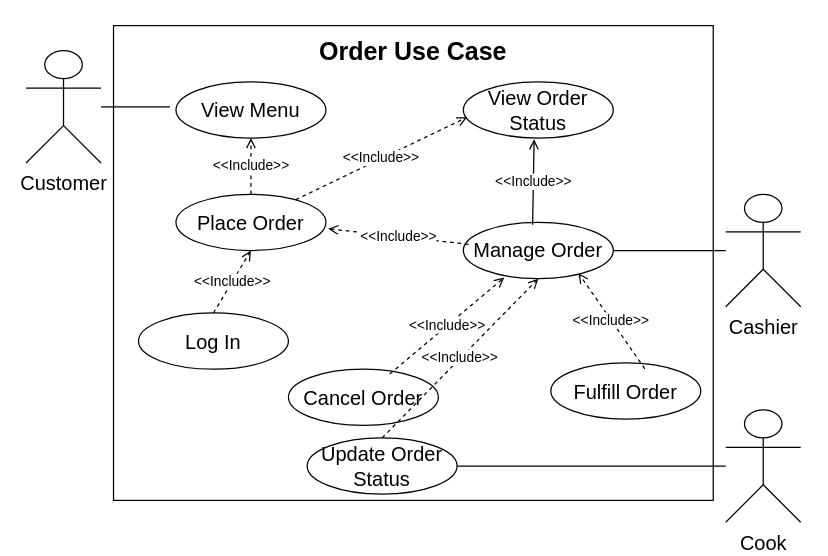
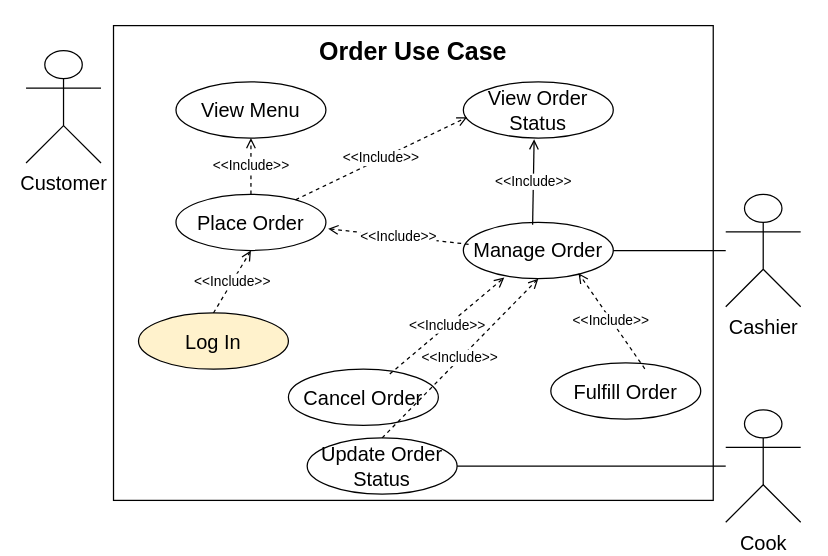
  <mxCell id="0" />
  <mxCell id="1" parent="0" />
  <mxCell id="2" value="" style="rounded=0;whiteSpace=wrap;html=1;" vertex="1" parent="1"><mxGeometry x="90" y="20" width="480" height="380" as="geometry" /></mxCell>
  <mxCell id="3" value="&lt;font style=&quot;font-size: 20px&quot;&gt;Order Use Case&lt;br&gt;&lt;/font&gt;" style="text;html=1;strokeColor=none;fillColor=none;align=center;verticalAlign=middle;whiteSpace=wrap;rounded=0;fontStyle=1" vertex="1" parent="1"><mxGeometry x="251.25" y="30" width="157.5" height="20" as="geometry" /></mxCell>
- <mxCell id="4" style="edgeStyle=orthogonalEdgeStyle;rounded=0;orthogonalLoop=1;jettySize=auto;html=1;entryX=-0.04;entryY=0.445;entryDx=0;entryDy=0;entryPerimeter=0;endArrow=none;endFill=0;" edge="1" parent="1" source="5" target="6"><mxGeometry relative="1" as="geometry" /></mxCell>
  <mxCell id="5" value="&lt;font style=&quot;font-size: 16px&quot;&gt;Customer&lt;/font&gt;" style="shape=umlActor;verticalLabelPosition=bottom;verticalAlign=top;html=1;outlineConnect=0;" vertex="1" parent="1"><mxGeometry x="20" y="40" width="60" height="90" as="geometry" /></mxCell>
  <mxCell id="6" value="&lt;font style=&quot;font-size: 16px&quot;&gt;View Menu&lt;/font&gt;" style="ellipse;whiteSpace=wrap;html=1;" vertex="1" parent="1"><mxGeometry x="140" y="65" width="120" height="45" as="geometry" /></mxCell>
  <mxCell id="7" style="edgeStyle=orthogonalEdgeStyle;rounded=0;orthogonalLoop=1;jettySize=auto;html=1;entryX=1;entryY=0.5;entryDx=0;entryDy=0;endArrow=none;endFill=0;" edge="1" parent="1" source="8" target="14"><mxGeometry relative="1" as="geometry" /></mxCell>
  <mxCell id="8" value="&lt;font style=&quot;font-size: 16px&quot;&gt;Cook&lt;/font&gt;" style="shape=umlActor;verticalLabelPosition=bottom;verticalAlign=top;html=1;outlineConnect=0;" vertex="1" parent="1"><mxGeometry x="580" y="327.5" width="60" height="90" as="geometry" /></mxCell>
- <mxCell id="9" value="&lt;font style=&quot;font-size: 16px&quot;&gt;Log In&lt;/font&gt;" style="ellipse;whiteSpace=wrap;html=1;" vertex="1" parent="1"><mxGeometry x="110" y="250" width="120" height="45" as="geometry" /></mxCell>
+ <mxCell id="9" value="&lt;font style=&quot;font-size: 16px&quot;&gt;Log In&lt;/font&gt;" style="ellipse;whiteSpace=wrap;html=1;fillColor=#fff2cc;" vertex="1" parent="1"><mxGeometry x="110" y="250" width="120" height="45" as="geometry" /></mxCell>
  <mxCell id="10" value="&amp;lt;&amp;lt;Include&amp;gt;&amp;gt;" style="edgeStyle=orthogonalEdgeStyle;rounded=0;orthogonalLoop=1;jettySize=auto;html=1;exitX=0.5;exitY=0;exitDx=0;exitDy=0;entryX=0.5;entryY=1;entryDx=0;entryDy=0;endArrow=open;endFill=0;dashed=1;" edge="1" parent="1" source="11" target="6"><mxGeometry relative="1" as="geometry" /></mxCell>
  <mxCell id="11" value="&lt;font style=&quot;font-size: 16px&quot;&gt;Place Order&lt;/font&gt;" style="ellipse;whiteSpace=wrap;html=1;" vertex="1" parent="1"><mxGeometry x="140" y="155" width="120" height="45" as="geometry" /></mxCell>
  <mxCell id="12" value="&lt;font style=&quot;font-size: 16px&quot;&gt;View Order Status&lt;/font&gt;" style="ellipse;whiteSpace=wrap;html=1;" vertex="1" parent="1"><mxGeometry x="370" y="65" width="120" height="45" as="geometry" /></mxCell>
  <mxCell id="13" value="&lt;font style=&quot;font-size: 16px&quot;&gt;Manage Order&lt;/font&gt;" style="ellipse;whiteSpace=wrap;html=1;" vertex="1" parent="1"><mxGeometry x="370" y="177.5" width="120" height="45" as="geometry" /></mxCell>
  <mxCell id="14" value="&lt;font style=&quot;font-size: 16px&quot;&gt;Update Order Status&lt;/font&gt;" style="ellipse;whiteSpace=wrap;html=1;" vertex="1" parent="1"><mxGeometry x="245" y="350" width="120" height="45" as="geometry" /></mxCell>
  <mxCell id="15" value="&lt;font style=&quot;font-size: 16px&quot;&gt;Fulfill Order&lt;/font&gt;" style="ellipse;whiteSpace=wrap;html=1;" vertex="1" parent="1"><mxGeometry x="440" y="290" width="120" height="45" as="geometry" /></mxCell>
  <mxCell id="16" value="&lt;font style=&quot;font-size: 16px&quot;&gt;Cancel Order&lt;/font&gt;" style="ellipse;whiteSpace=wrap;html=1;" vertex="1" parent="1"><mxGeometry x="230" y="295" width="120" height="45" as="geometry" /></mxCell>
  <mxCell id="17" value="&amp;lt;&amp;lt;Include&amp;gt;&amp;gt;" style="rounded=0;orthogonalLoop=1;jettySize=auto;html=1;exitX=0.5;exitY=0;exitDx=0;exitDy=0;entryX=0.5;entryY=1;entryDx=0;entryDy=0;endArrow=open;endFill=0;dashed=1;" edge="1" parent="1" source="9" target="11"><mxGeometry relative="1" as="geometry"><mxPoint x="329.8" y="295" as="sourcePoint" /><mxPoint x="329.8" y="250" as="targetPoint" /></mxGeometry></mxCell>
  <mxCell id="18" value="&amp;lt;&amp;lt;Include&amp;gt;&amp;gt;" style="rounded=0;orthogonalLoop=1;jettySize=auto;html=1;exitX=0.798;exitY=0.098;exitDx=0;exitDy=0;entryX=0.025;entryY=0.631;entryDx=0;entryDy=0;endArrow=open;endFill=0;dashed=1;exitPerimeter=0;entryPerimeter=0;" edge="1" parent="1" source="11" target="12"><mxGeometry relative="1" as="geometry"><mxPoint x="380" y="300" as="sourcePoint" /><mxPoint x="410" y="250" as="targetPoint" /></mxGeometry></mxCell>
  <mxCell id="19" value="&amp;lt;&amp;lt;Include&amp;gt;&amp;gt;" style="rounded=0;orthogonalLoop=1;jettySize=auto;html=1;exitX=0.462;exitY=0.042;exitDx=0;exitDy=0;entryX=0.472;entryY=1.022;entryDx=0;entryDy=0;endArrow=open;endFill=0;dashed=0;exitPerimeter=0;entryPerimeter=0;" edge="1" parent="1" source="13" target="12"><mxGeometry relative="1" as="geometry"><mxPoint x="440" y="360" as="sourcePoint" /><mxPoint x="470" y="310" as="targetPoint" /></mxGeometry></mxCell>
  <mxCell id="20" value="&amp;lt;&amp;lt;Include&amp;gt;&amp;gt;" style="rounded=0;orthogonalLoop=1;jettySize=auto;html=1;exitX=0.035;exitY=0.389;exitDx=0;exitDy=0;entryX=1.015;entryY=0.613;entryDx=0;entryDy=0;endArrow=open;endFill=0;dashed=1;exitPerimeter=0;entryPerimeter=0;" edge="1" parent="1" source="13" target="11"><mxGeometry relative="1" as="geometry"><mxPoint x="290" y="268.4" as="sourcePoint" /><mxPoint x="291.2" y="200" as="targetPoint" /></mxGeometry></mxCell>
  <mxCell id="21" value="&amp;lt;&amp;lt;Include&amp;gt;&amp;gt;" style="rounded=0;orthogonalLoop=1;jettySize=auto;html=1;exitX=0.627;exitY=0.104;exitDx=0;exitDy=0;entryX=0.768;entryY=0.903;entryDx=0;entryDy=0;endArrow=open;endFill=0;dashed=1;exitPerimeter=0;entryPerimeter=0;" edge="1" parent="1" source="15" target="13"><mxGeometry relative="1" as="geometry"><mxPoint x="260" y="398.4" as="sourcePoint" /><mxPoint x="261.2" y="330" as="targetPoint" /></mxGeometry></mxCell>
  <mxCell id="22" style="edgeStyle=orthogonalEdgeStyle;rounded=0;orthogonalLoop=1;jettySize=auto;html=1;entryX=1;entryY=0.5;entryDx=0;entryDy=0;endArrow=none;endFill=0;" edge="1" parent="1" source="23" target="13"><mxGeometry relative="1" as="geometry" /></mxCell>
  <mxCell id="23" value="&lt;span style=&quot;font-size: 16px&quot;&gt;Cashier&lt;/span&gt;" style="shape=umlActor;verticalLabelPosition=bottom;verticalAlign=top;html=1;outlineConnect=0;" vertex="1" parent="1"><mxGeometry x="580" y="155" width="60" height="90" as="geometry" /></mxCell>
  <mxCell id="24" value="&amp;lt;&amp;lt;Include&amp;gt;&amp;gt;" style="rounded=0;orthogonalLoop=1;jettySize=auto;html=1;exitX=0.676;exitY=0.085;exitDx=0;exitDy=0;entryX=0.273;entryY=0.98;entryDx=0;entryDy=0;endArrow=open;endFill=0;dashed=1;exitPerimeter=0;entryPerimeter=0;" edge="1" parent="1" source="16" target="13"><mxGeometry relative="1" as="geometry"><mxPoint x="270" y="408.4" as="sourcePoint" /><mxPoint x="271.2" y="340" as="targetPoint" /></mxGeometry></mxCell>
  <mxCell id="25" value="&amp;lt;&amp;lt;Include&amp;gt;&amp;gt;" style="rounded=0;orthogonalLoop=1;jettySize=auto;html=1;exitX=0.5;exitY=0;exitDx=0;exitDy=0;entryX=0.5;entryY=1;entryDx=0;entryDy=0;endArrow=open;endFill=0;dashed=1;" edge="1" parent="1" source="14" target="13"><mxGeometry relative="1" as="geometry"><mxPoint x="280" y="418.4" as="sourcePoint" /><mxPoint x="281.2" y="350" as="targetPoint" /></mxGeometry></mxCell>
